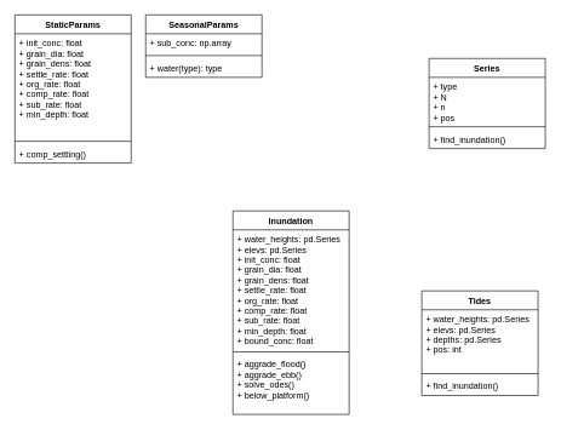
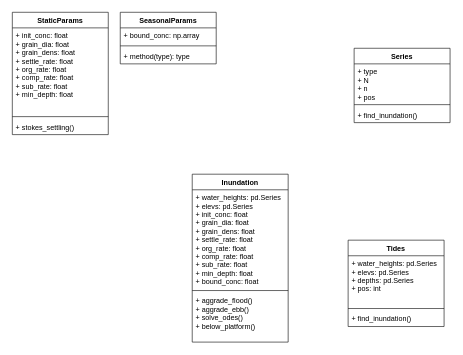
  <mxCell id="0" />
  <mxCell id="1" parent="0" />
  <mxCell id="2" value="Series" style="swimlane;fontStyle=1;align=center;verticalAlign=top;childLayout=stackLayout;horizontal=1;startSize=26;horizontalStack=0;resizeParent=1;resizeParentMax=0;resizeLast=0;collapsible=1;marginBottom=0;" vertex="1" parent="1"><mxGeometry x="590" y="80" width="160" height="124" as="geometry" /></mxCell>
  <mxCell id="3" value="+ type&#10;+ N&#10;+ n&#10;+ pos" style="text;strokeColor=none;fillColor=none;align=left;verticalAlign=top;spacingLeft=4;spacingRight=4;overflow=hidden;rotatable=0;points=[[0,0.5],[1,0.5]];portConstraint=eastwest;" vertex="1" parent="2"><mxGeometry y="26" width="160" height="64" as="geometry" /></mxCell>
  <mxCell id="4" value="" style="line;strokeWidth=1;fillColor=none;align=left;verticalAlign=middle;spacingTop=-1;spacingLeft=3;spacingRight=3;rotatable=0;labelPosition=right;points=[];portConstraint=eastwest;" vertex="1" parent="2"><mxGeometry y="90" width="160" height="8" as="geometry" /></mxCell>
  <mxCell id="5" value="+ find_inundation()" style="text;strokeColor=none;fillColor=none;align=left;verticalAlign=top;spacingLeft=4;spacingRight=4;overflow=hidden;rotatable=0;points=[[0,0.5],[1,0.5]];portConstraint=eastwest;" vertex="1" parent="2"><mxGeometry y="98" width="160" height="26" as="geometry" /></mxCell>
  <mxCell id="6" value="Inundation" style="swimlane;fontStyle=1;align=center;verticalAlign=top;childLayout=stackLayout;horizontal=1;startSize=26;horizontalStack=0;resizeParent=1;resizeParentMax=0;resizeLast=0;collapsible=1;marginBottom=0;" vertex="1" parent="1"><mxGeometry x="320" y="290" width="160" height="280" as="geometry" /></mxCell>
  <mxCell id="7" value="+ water_heights: pd.Series&#10;+ elevs: pd.Series&#10;+ init_conc: float&#10;+ grain_dia: float&#10;+ grain_dens: float&#10;+ settle_rate: float&#10;+ org_rate: float&#10;+ comp_rate: float&#10;+ sub_rate: float&#10;+ min_depth: float&#10;+ bound_conc: float&#10;" style="text;strokeColor=none;fillColor=none;align=left;verticalAlign=top;spacingLeft=4;spacingRight=4;overflow=hidden;rotatable=0;points=[[0,0.5],[1,0.5]];portConstraint=eastwest;" vertex="1" parent="6"><mxGeometry y="26" width="160" height="164" as="geometry" /></mxCell>
  <mxCell id="8" value="" style="line;strokeWidth=1;fillColor=none;align=left;verticalAlign=middle;spacingTop=-1;spacingLeft=3;spacingRight=3;rotatable=0;labelPosition=right;points=[];portConstraint=eastwest;" vertex="1" parent="6"><mxGeometry y="190" width="160" height="8" as="geometry" /></mxCell>
  <mxCell id="9" value="+ aggrade_flood()&#10;+ aggrade_ebb()&#10;+ solve_odes()&#10;+ below_platform()" style="text;strokeColor=none;fillColor=none;align=left;verticalAlign=top;spacingLeft=4;spacingRight=4;overflow=hidden;rotatable=0;points=[[0,0.5],[1,0.5]];portConstraint=eastwest;" vertex="1" parent="6"><mxGeometry y="198" width="160" height="82" as="geometry" /></mxCell>
  <mxCell id="10" value="StaticParams" style="swimlane;fontStyle=1;align=center;verticalAlign=top;childLayout=stackLayout;horizontal=1;startSize=26;horizontalStack=0;resizeParent=1;resizeParentMax=0;resizeLast=0;collapsible=1;marginBottom=0;" vertex="1" parent="1"><mxGeometry x="20" y="20" width="160" height="204" as="geometry" /></mxCell>
  <mxCell id="11" value="+ init_conc: float&#10;+ grain_dia: float&#10;+ grain_dens: float&#10;+ settle_rate: float&#10;+ org_rate: float&#10;+ comp_rate: float&#10;+ sub_rate: float&#10;+ min_depth: float" style="text;strokeColor=none;fillColor=none;align=left;verticalAlign=top;spacingLeft=4;spacingRight=4;overflow=hidden;rotatable=0;points=[[0,0.5],[1,0.5]];portConstraint=eastwest;" vertex="1" parent="10"><mxGeometry y="26" width="160" height="144" as="geometry" /></mxCell>
  <mxCell id="12" value="" style="line;strokeWidth=1;fillColor=none;align=left;verticalAlign=middle;spacingTop=-1;spacingLeft=3;spacingRight=3;rotatable=0;labelPosition=right;points=[];portConstraint=eastwest;" vertex="1" parent="10"><mxGeometry y="170" width="160" height="8" as="geometry" /></mxCell>
- <mxCell id="13" value="+ comp_settling()" style="text;strokeColor=none;fillColor=none;align=left;verticalAlign=top;spacingLeft=4;spacingRight=4;overflow=hidden;rotatable=0;points=[[0,0.5],[1,0.5]];portConstraint=eastwest;" vertex="1" parent="10"><mxGeometry y="178" width="160" height="26" as="geometry" /></mxCell>
+ <mxCell id="13" value="+ stokes_settling()" style="text;strokeColor=none;fillColor=none;align=left;verticalAlign=top;spacingLeft=4;spacingRight=4;overflow=hidden;rotatable=0;points=[[0,0.5],[1,0.5]];portConstraint=eastwest;" vertex="1" parent="10"><mxGeometry y="178" width="160" height="26" as="geometry" /></mxCell>
  <mxCell id="14" value="SeasonalParams" style="swimlane;fontStyle=1;align=center;verticalAlign=top;childLayout=stackLayout;horizontal=1;startSize=26;horizontalStack=0;resizeParent=1;resizeParentMax=0;resizeLast=0;collapsible=1;marginBottom=0;" vertex="1" parent="1"><mxGeometry x="200" y="20" width="160" height="86" as="geometry" /></mxCell>
- <mxCell id="15" value="+ sub_conc: np.array" style="text;strokeColor=none;fillColor=none;align=left;verticalAlign=top;spacingLeft=4;spacingRight=4;overflow=hidden;rotatable=0;points=[[0,0.5],[1,0.5]];portConstraint=eastwest;" vertex="1" parent="14"><mxGeometry y="26" width="160" height="26" as="geometry" /></mxCell>
+ <mxCell id="15" value="+ bound_conc: np.array" style="text;strokeColor=none;fillColor=none;align=left;verticalAlign=top;spacingLeft=4;spacingRight=4;overflow=hidden;rotatable=0;points=[[0,0.5],[1,0.5]];portConstraint=eastwest;" vertex="1" parent="14"><mxGeometry y="26" width="160" height="26" as="geometry" /></mxCell>
  <mxCell id="16" value="" style="line;strokeWidth=1;fillColor=none;align=left;verticalAlign=middle;spacingTop=-1;spacingLeft=3;spacingRight=3;rotatable=0;labelPosition=right;points=[];portConstraint=eastwest;" vertex="1" parent="14"><mxGeometry y="52" width="160" height="8" as="geometry" /></mxCell>
- <mxCell id="17" value="+ water(type): type" style="text;strokeColor=none;fillColor=none;align=left;verticalAlign=top;spacingLeft=4;spacingRight=4;overflow=hidden;rotatable=0;points=[[0,0.5],[1,0.5]];portConstraint=eastwest;" vertex="1" parent="14"><mxGeometry y="60" width="160" height="26" as="geometry" /></mxCell>
+ <mxCell id="17" value="+ method(type): type" style="text;strokeColor=none;fillColor=none;align=left;verticalAlign=top;spacingLeft=4;spacingRight=4;overflow=hidden;rotatable=0;points=[[0,0.5],[1,0.5]];portConstraint=eastwest;" vertex="1" parent="14"><mxGeometry y="60" width="160" height="26" as="geometry" /></mxCell>
  <mxCell id="18" value="Tides" style="swimlane;fontStyle=1;align=center;verticalAlign=top;childLayout=stackLayout;horizontal=1;startSize=26;horizontalStack=0;resizeParent=1;resizeParentMax=0;resizeLast=0;collapsible=1;marginBottom=0;" vertex="1" parent="1"><mxGeometry x="580" y="400" width="160" height="144" as="geometry" /></mxCell>
  <mxCell id="19" value="+ water_heights: pd.Series&#10;+ elevs: pd.Series&#10;+ depths: pd.Series&#10;+ pos: int" style="text;strokeColor=none;fillColor=none;align=left;verticalAlign=top;spacingLeft=4;spacingRight=4;overflow=hidden;rotatable=0;points=[[0,0.5],[1,0.5]];portConstraint=eastwest;" vertex="1" parent="18"><mxGeometry y="26" width="160" height="84" as="geometry" /></mxCell>
  <mxCell id="20" value="" style="line;strokeWidth=1;fillColor=none;align=left;verticalAlign=middle;spacingTop=-1;spacingLeft=3;spacingRight=3;rotatable=0;labelPosition=right;points=[];portConstraint=eastwest;" vertex="1" parent="18"><mxGeometry y="110" width="160" height="8" as="geometry" /></mxCell>
  <mxCell id="21" value="+ find_inundation()" style="text;strokeColor=none;fillColor=none;align=left;verticalAlign=top;spacingLeft=4;spacingRight=4;overflow=hidden;rotatable=0;points=[[0,0.5],[1,0.5]];portConstraint=eastwest;" vertex="1" parent="18"><mxGeometry y="118" width="160" height="26" as="geometry" /></mxCell>
